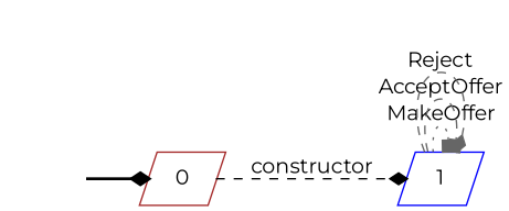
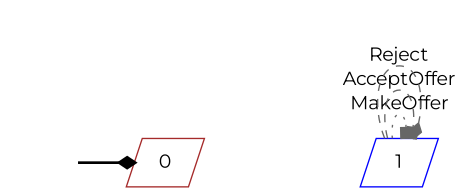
  digraph {
    rankdir=LR
    fontname=Montserrat
    node [shape=parallelogram fontname=Montserrat]
    edge [color=gray40 style=dashed arrowhead=diamond fontname=Montserrat]
    "" [shape=plaintext color=darkorange]
    n2 [label=0 color=brown]
    n3 [label=1 color=blue]
    "" -> n2 [color=black style=bold]
-   n2 -> n3 [label=constructor color=black]
    n3 -> n3 [label=MakeOffer style=dotted arrowhead=box]
    n3 -> n3 [label=AcceptOffer arrowhead=box]
    n3 -> n3 [label=Reject]
  }
